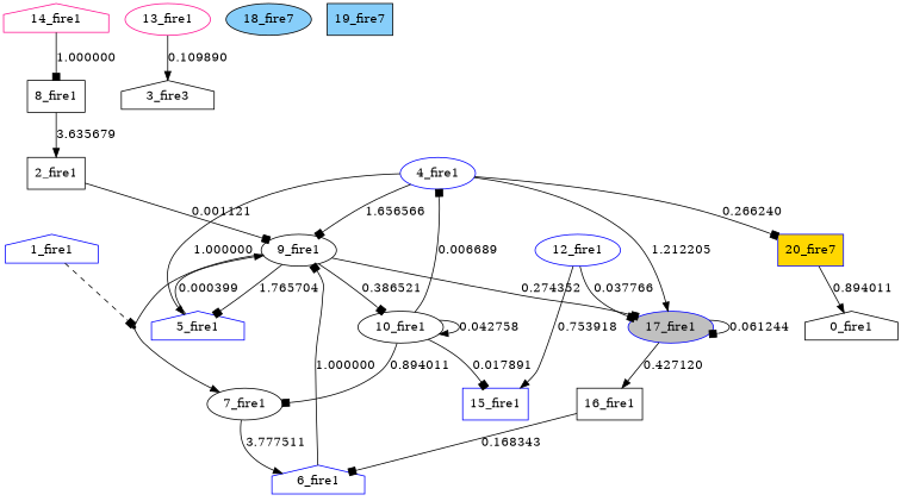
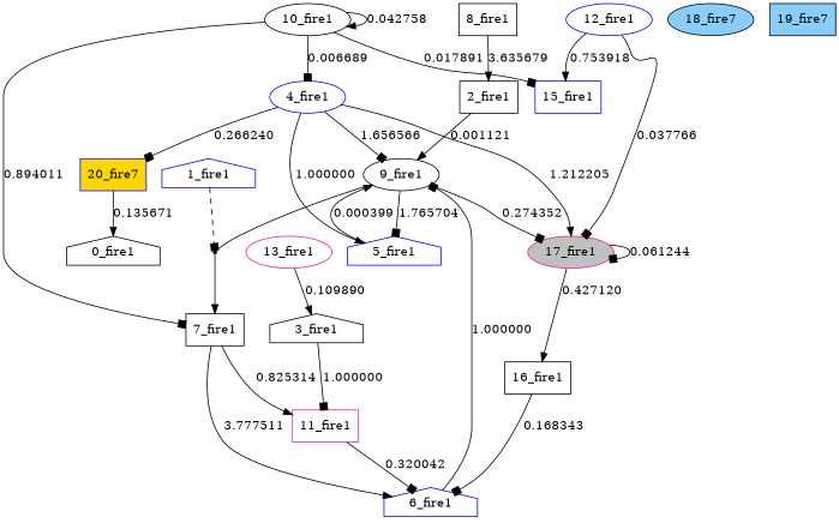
  digraph {
    node [color=black shape=ellipse]
    edge [arrowhead=box]
    n1 [label="0_fire1" shape=house]
    n2 [color=blue label="1_fire1" shape=house]
    21 [shape=point]
-   n4 [label="7_fire1"]
+   n4 [label="7_fire1" shape=box]
    n5 [label="2_fire1" shape=box]
    n6 [label="9_fire1"]
    n7 [color=blue label="5_fire1" shape=house]
    n8 [label="10_fire1"]
-   n9 [color=blue fillcolor=gray label="17_fire1" style=filled]
-   n10 [label="3_fire3" shape=house]
+   n9 [color=deeppink fillcolor=gray label="17_fire1" style=filled]
+   n10 [label="3_fire1" shape=house]
+   n11 [color=deeppink label="11_fire1" shape=box]
    n12 [color=blue label="6_fire1" shape=house]
    n13 [color=blue label="4_fire1"]
    n14 [color=blue fillcolor=gold label="20_fire7" shape=box style=filled]
    n15 [label="8_fire1" shape=box]
    n16 [color=blue label="15_fire1" shape=box]
    n17 [label="16_fire1" shape=box]
    n18 [color=blue label="12_fire1"]
    n19 [color=deeppink label="13_fire1"]
-   n20 [color=deeppink label="14_fire1" shape=house]
    n21 [fillcolor=lightskyblue label="18_fire7" style=filled]
    n22 [fillcolor=lightskyblue label="19_fire7" shape=box style=filled]
    n2 -> 21 [style=dashed]
    21 -> n4 [arrowhead=normal]
+   n4 -> n11 [arrowhead=normal label=0.825314]
    n4 -> n12 [arrowhead=normal label=3.777511]
-   n5 -> n6 [label=0.001121]
+   n5 -> n6 [arrowhead=normal label=0.001121]
    n6 -> 21 [dir=none arrowhead=""]
    n6 -> n7 [label=1.765704]
-   n6 -> n8 [label=0.386521]
    n6 -> n9 [label=0.274352]
    n7 -> n6 [arrowhead=normal label=0.000399]
    n8 -> n4 [label=0.894011]
    n8 -> n8 [arrowhead=normal label=0.042758]
    n8 -> n13 [label=0.006689]
    n8 -> n16 [label=0.017891]
    n9 -> n9 [label=0.061244]
    n9 -> n17 [arrowhead=normal label=0.427120]
+   n10 -> n11 [label=1.000000]
+   n11 -> n12 [label=0.320042]
    n12 -> n6 [label=1.000000]
    n13 -> n6 [label=1.656566]
    n13 -> n7 [arrowhead=normal label=1.000000]
    n13 -> n9 [arrowhead=normal label=1.212205]
    n13 -> n14 [label=0.266240]
-   n14 -> n1 [arrowhead=normal label=0.894011]
+   n14 -> n1 [arrowhead=normal label=0.135671]
    n15 -> n5 [arrowhead=normal label=3.635679]
    n17 -> n12 [label=0.168343]
    n18 -> n9 [label=0.037766]
    n18 -> n16 [arrowhead=normal label=0.753918]
    n19 -> n10 [arrowhead=normal label=0.109890]
-   n20 -> n15 [label=1.000000]
  }
